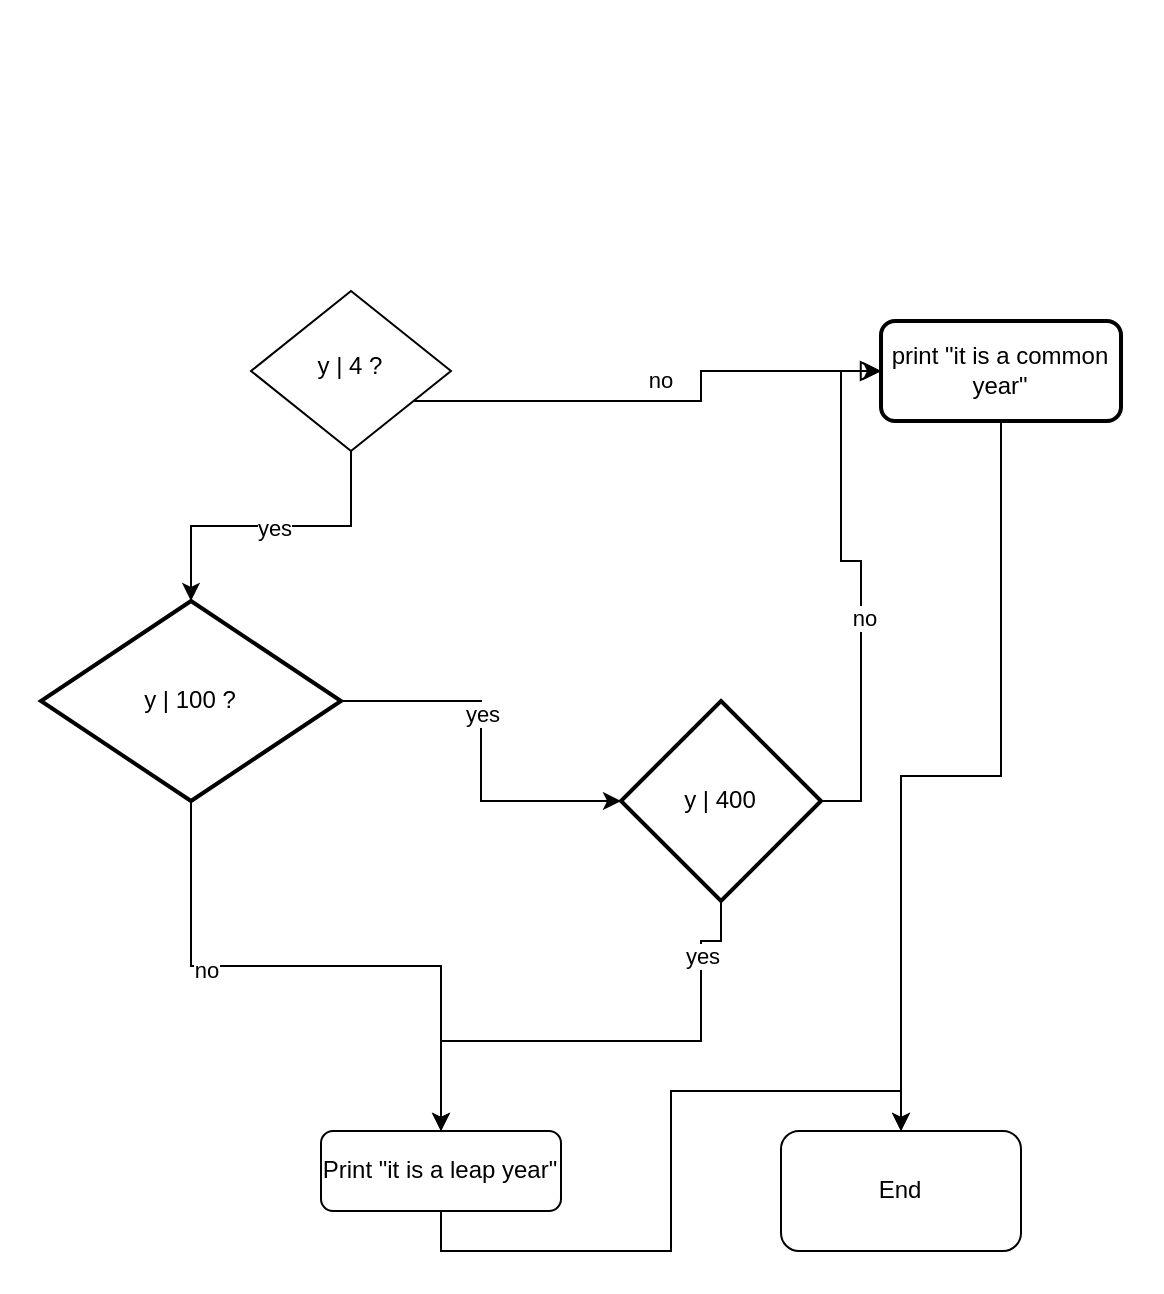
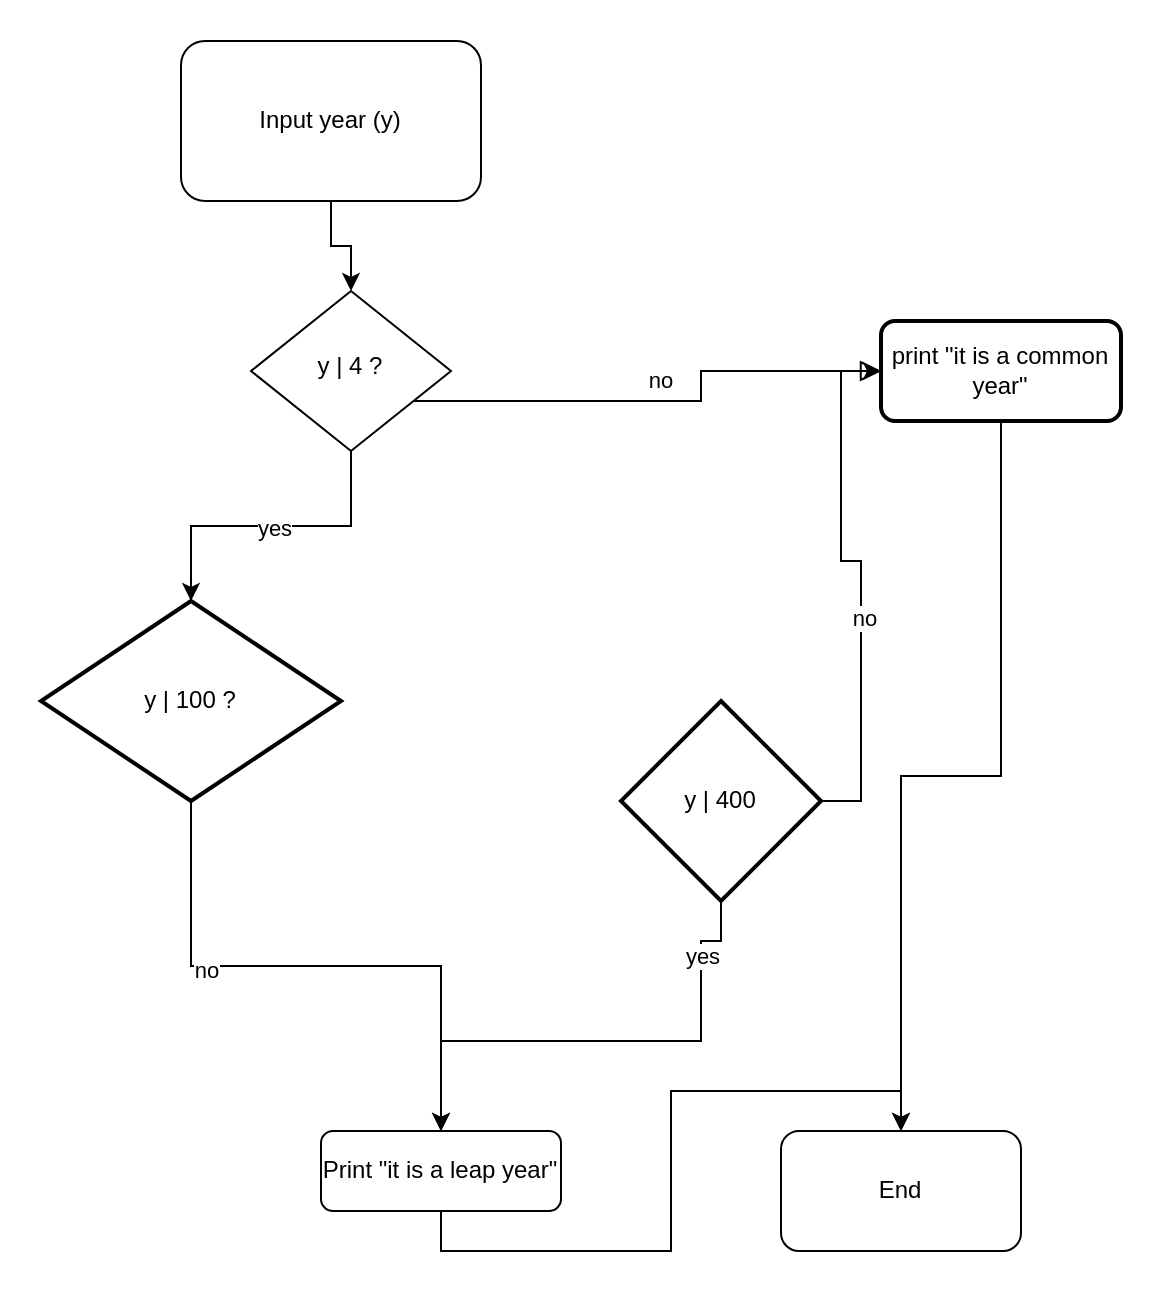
  <mxCell id="0" />
  <mxCell id="1" parent="0" />
+ <mxCell id="2" style="edgeStyle=orthogonalEdgeStyle;rounded=0;orthogonalLoop=1;jettySize=auto;html=1;entryX=0.5;entryY=0;entryDx=0;entryDy=0;" edge="1" parent="1" source="3" target="7"><mxGeometry relative="1" as="geometry" /></mxCell>
+ <mxCell id="3" value="Input year (y)" style="rounded=1;whiteSpace=wrap;html=1;fontSize=12;glass=0;strokeWidth=1;shadow=0;" vertex="1" parent="1"><mxGeometry x="90" y="20" width="150" height="80" as="geometry" /></mxCell>
  <mxCell id="4" value="no" style="edgeStyle=orthogonalEdgeStyle;rounded=0;html=1;jettySize=auto;orthogonalLoop=1;fontSize=11;endArrow=block;endFill=0;endSize=8;strokeWidth=1;shadow=0;labelBackgroundColor=none;entryX=0;entryY=0.5;entryDx=0;entryDy=0;" edge="1" parent="1" source="7" target="12"><mxGeometry x="-0.007" y="10" relative="1" as="geometry"><mxPoint as="offset" /><mxPoint x="350" y="200" as="targetPoint" /><Array as="points"><mxPoint x="350" y="200" /><mxPoint x="350" y="185" /></Array></mxGeometry></mxCell>
  <mxCell id="5" value="" style="edgeStyle=orthogonalEdgeStyle;rounded=0;orthogonalLoop=1;jettySize=auto;html=1;" edge="1" parent="1" source="7" target="17"><mxGeometry relative="1" as="geometry" /></mxCell>
  <mxCell id="6" value="yes" style="edgeLabel;html=1;align=center;verticalAlign=middle;resizable=0;points=[];" vertex="1" connectable="0" parent="5"><mxGeometry x="-0.016" y="1" relative="1" as="geometry"><mxPoint as="offset" /></mxGeometry></mxCell>
  <mxCell id="7" value="y | 4 ?" style="rhombus;whiteSpace=wrap;html=1;shadow=0;fontFamily=Helvetica;fontSize=12;align=center;strokeWidth=1;spacing=6;spacingTop=-4;" vertex="1" parent="1"><mxGeometry x="125" y="145" width="100" height="80" as="geometry" /></mxCell>
  <mxCell id="8" style="edgeStyle=orthogonalEdgeStyle;rounded=0;orthogonalLoop=1;jettySize=auto;html=1;exitX=0.5;exitY=1;exitDx=0;exitDy=0;entryX=0.5;entryY=0;entryDx=0;entryDy=0;" edge="1" parent="1" source="9" target="10"><mxGeometry relative="1" as="geometry" /></mxCell>
  <mxCell id="9" value="Print &quot;it is a leap year&quot;" style="rounded=1;whiteSpace=wrap;html=1;fontSize=12;glass=0;strokeWidth=1;shadow=0;" vertex="1" parent="1"><mxGeometry x="160" y="565" width="120" height="40" as="geometry" /></mxCell>
  <mxCell id="10" value="End" style="rounded=1;whiteSpace=wrap;html=1;" vertex="1" parent="1"><mxGeometry x="390" y="565" width="120" height="60" as="geometry" /></mxCell>
  <mxCell id="11" style="edgeStyle=orthogonalEdgeStyle;rounded=0;orthogonalLoop=1;jettySize=auto;html=1;entryX=0.5;entryY=0;entryDx=0;entryDy=0;" edge="1" parent="1" source="12" target="10"><mxGeometry relative="1" as="geometry" /></mxCell>
  <mxCell id="12" value="print &quot;it is a common year&quot;" style="rounded=1;whiteSpace=wrap;html=1;absoluteArcSize=1;arcSize=14;strokeWidth=2;" vertex="1" parent="1"><mxGeometry x="440" y="160" width="120" height="50" as="geometry" /></mxCell>
  <mxCell id="13" value="" style="edgeStyle=orthogonalEdgeStyle;rounded=0;orthogonalLoop=1;jettySize=auto;html=1;" edge="1" parent="1" source="17" target="9"><mxGeometry relative="1" as="geometry" /></mxCell>
  <mxCell id="14" value="no" style="edgeLabel;html=1;align=center;verticalAlign=middle;resizable=0;points=[];" vertex="1" connectable="0" parent="13"><mxGeometry x="-0.381" y="-2" relative="1" as="geometry"><mxPoint as="offset" /></mxGeometry></mxCell>
- <mxCell id="15" value="" style="edgeStyle=orthogonalEdgeStyle;rounded=0;orthogonalLoop=1;jettySize=auto;html=1;" edge="1" parent="1" source="17" target="22"><mxGeometry relative="1" as="geometry" /></mxCell>
- <mxCell id="16" value="yes" style="edgeLabel;html=1;align=center;verticalAlign=middle;resizable=0;points=[];" vertex="1" connectable="0" parent="15"><mxGeometry x="-0.203" relative="1" as="geometry"><mxPoint as="offset" /></mxGeometry></mxCell>
  <mxCell id="17" value="y | 100 ?" style="strokeWidth=2;html=1;shape=mxgraph.flowchart.decision;whiteSpace=wrap;" vertex="1" parent="1"><mxGeometry x="20" y="300" width="150" height="100" as="geometry" /></mxCell>
  <mxCell id="18" style="edgeStyle=orthogonalEdgeStyle;rounded=0;orthogonalLoop=1;jettySize=auto;html=1;entryX=0;entryY=0.5;entryDx=0;entryDy=0;" edge="1" parent="1" source="22" target="12"><mxGeometry relative="1" as="geometry" /></mxCell>
  <mxCell id="19" value="no" style="edgeLabel;html=1;align=center;verticalAlign=middle;resizable=0;points=[];" vertex="1" connectable="0" parent="18"><mxGeometry x="-0.151" y="-1" relative="1" as="geometry"><mxPoint as="offset" /></mxGeometry></mxCell>
  <mxCell id="20" style="edgeStyle=orthogonalEdgeStyle;rounded=0;orthogonalLoop=1;jettySize=auto;html=1;exitX=0.5;exitY=1;exitDx=0;exitDy=0;exitPerimeter=0;entryX=0.5;entryY=0;entryDx=0;entryDy=0;" edge="1" parent="1" source="22" target="9"><mxGeometry relative="1" as="geometry"><mxPoint x="270" y="540" as="targetPoint" /><mxPoint x="350" y="470" as="sourcePoint" /><Array as="points"><mxPoint x="360" y="470" /><mxPoint x="350" y="470" /><mxPoint x="350" y="520" /><mxPoint x="220" y="520" /></Array></mxGeometry></mxCell>
  <mxCell id="21" value="yes&lt;br&gt;" style="edgeLabel;html=1;align=center;verticalAlign=middle;resizable=0;points=[];" vertex="1" connectable="0" parent="20"><mxGeometry x="-0.71" relative="1" as="geometry"><mxPoint as="offset" /></mxGeometry></mxCell>
  <mxCell id="22" value="y | 400" style="strokeWidth=2;html=1;shape=mxgraph.flowchart.decision;whiteSpace=wrap;" vertex="1" parent="1"><mxGeometry x="310" y="350" width="100" height="100" as="geometry" /></mxCell>
